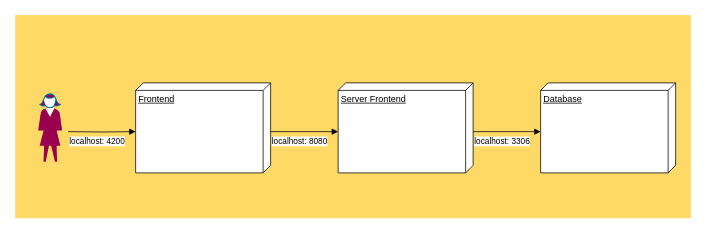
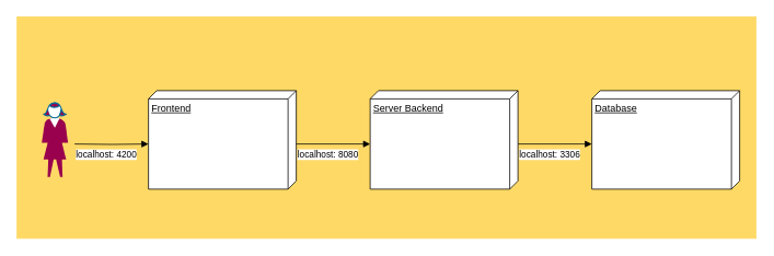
  <mxCell id="0" />
  <mxCell id="1" parent="0" />
  <mxCell id="2" value="" style="rounded=0;whiteSpace=wrap;html=1;fillColor=#FFD966;strokeColor=#FFD966;" vertex="1" parent="1"><mxGeometry y="20" width="900" height="270" as="geometry" x="20" /></mxCell>
  <mxCell id="3" value="" style="shape=mxgraph.cisco.people.standing_woman;html=1;pointerEvents=1;dashed=0;fillColor=#99004D;strokeColor=#99004D;strokeWidth=2;verticalLabelPosition=bottom;verticalAlign=top;align=center;outlineConnect=0;" vertex="1" parent="1"><mxGeometry x="50" y="125" width="32" height="90" as="geometry" /></mxCell>
  <mxCell id="4" value="Frontend" style="verticalAlign=top;align=left;spacingTop=8;spacingLeft=2;spacingRight=12;shape=cube;size=10;direction=south;fontStyle=4;html=1;whiteSpace=wrap;" vertex="1" parent="1"><mxGeometry x="180" y="110" width="180" height="120" as="geometry" /></mxCell>
- <mxCell id="5" value="Server Frontend" style="verticalAlign=top;align=left;spacingTop=8;spacingLeft=2;spacingRight=12;shape=cube;size=10;direction=south;fontStyle=4;html=1;whiteSpace=wrap;" vertex="1" parent="1"><mxGeometry x="450" y="110" width="180" height="120" as="geometry" /></mxCell>
+ <mxCell id="5" value="Server Backend" style="verticalAlign=top;align=left;spacingTop=8;spacingLeft=2;spacingRight=12;shape=cube;size=10;direction=south;fontStyle=4;html=1;whiteSpace=wrap;" vertex="1" parent="1"><mxGeometry x="450" y="110" width="180" height="120" as="geometry" /></mxCell>
  <mxCell id="6" value="Database" style="verticalAlign=top;align=left;spacingTop=8;spacingLeft=2;spacingRight=12;shape=cube;size=10;direction=south;fontStyle=4;html=1;whiteSpace=wrap;" vertex="1" parent="1"><mxGeometry x="720" y="110" width="180" height="120" as="geometry" /></mxCell>
  <mxCell id="7" value="localhost: 4200" style="endArrow=block;endFill=1;html=1;edgeStyle=orthogonalEdgeStyle;align=left;verticalAlign=top;rounded=0;entryX=0;entryY=0;entryDx=65;entryDy=180;entryPerimeter=0;" edge="1" parent="1" target="4"><mxGeometry x="-1" relative="1" as="geometry"><mxPoint x="90" y="175" as="sourcePoint" /><mxPoint x="170" y="175" as="targetPoint" /><mxPoint as="offset" /></mxGeometry></mxCell>
  <mxCell id="8" value="localhost: 8080&lt;span style=&quot;color: rgba(0, 0, 0, 0); font-family: monospace; font-size: 0px; background-color: rgb(251, 251, 251);&quot;&gt;%3CmxGraphModel%3E%3Croot%3E%3CmxCell%20id%3D%220%22%2F%3E%3CmxCell%20id%3D%221%22%20parent%3D%220%22%2F%3E%3CmxCell%20id%3D%222%22%20value%3D%22localhost%3A%204200%22%20style%3D%22endArrow%3Dblock%3BendFill%3D1%3Bhtml%3D1%3BedgeStyle%3DorthogonalEdgeStyle%3Balign%3Dleft%3BverticalAlign%3Dtop%3Brounded%3D0%3BentryX%3D0%3BentryY%3D0%3BentryDx%3D65%3BentryDy%3D180%3BentryPerimeter%3D0%3B%22%20edge%3D%221%22%20parent%3D%221%22%3E%3CmxGeometry%20x%3D%22-1%22%20relative%3D%221%22%20as%3D%22geometry%22%3E%3CmxPoint%20x%3D%2290%22%20y%3D%22610%22%20as%3D%22sourcePoint%22%2F%3E%3CmxPoint%20x%3D%22180%22%20y%3D%22610%22%20as%3D%22targetPoint%22%2F%3E%3CmxPoint%20as%3D%22offset%22%2F%3E%3C%2FmxGeometry%3E%3C%2FmxCell%3E%3C%2Froot%3E%3C%2FmxGraphModel%3E&lt;/span&gt;&lt;span style=&quot;color: rgba(0, 0, 0, 0); font-family: monospace; font-size: 0px; background-color: rgb(251, 251, 251);&quot;&gt;%3CmxGraphModel%3E%3Croot%3E%3CmxCell%20id%3D%220%22%2F%3E%3CmxCell%20id%3D%221%22%20parent%3D%220%22%2F%3E%3CmxCell%20id%3D%222%22%20value%3D%22localhost%3A%204200%22%20style%3D%22endArrow%3Dblock%3BendFill%3D1%3Bhtml%3D1%3BedgeStyle%3DorthogonalEdgeStyle%3Balign%3Dleft%3BverticalAlign%3Dtop%3Brounded%3D0%3BentryX%3D0%3BentryY%3D0%3BentryDx%3D65%3BentryDy%3D180%3BentryPerimeter%3D0%3B%22%20edge%3D%221%22%20parent%3D%221%22%3E%3CmxGeometry%20x%3D%22-1%22%20relative%3D%221%22%20as%3D%22geometry%22%3E%3CmxPoint%20x%3D%2290%22%20y%3D%22610%22%20as%3D%22sourcePoint%22%2F%3E%3CmxPoint%20x%3D%22180%22%20y%3D%22610%22%20as%3D%22targetPoint%22%2F%3E%3CmxPoint%20as%3D%22offset%22%2F%3E%3C%2FmxGeometry%3E%3C%2FmxCell%3E%3C%2Froot%3E%3C%2FmxGraphModel%3E&lt;/span&gt;" style="endArrow=block;endFill=1;html=1;edgeStyle=orthogonalEdgeStyle;align=left;verticalAlign=top;rounded=0;entryX=0;entryY=0;entryDx=65;entryDy=180;entryPerimeter=0;" edge="1" parent="1"><mxGeometry x="-1" relative="1" as="geometry"><mxPoint x="360" y="175" as="sourcePoint" /><mxPoint x="450" y="175" as="targetPoint" /><mxPoint as="offset" /></mxGeometry></mxCell>
  <mxCell id="9" value="localhost: 3306&lt;span style=&quot;color: rgba(0, 0, 0, 0); font-family: monospace; font-size: 0px; background-color: rgb(251, 251, 251);&quot;&gt;%3CmxGraphModel%3E%3Croot%3E%3CmxCell%20id%3D%220%22%2F%3E%3CmxCell%20id%3D%221%22%20parent%3D%220%22%2F%3E%3CmxCell%20id%3D%222%22%20value%3D%22localhost%3A%204200%22%20style%3D%22endArrow%3Dblock%3BendFill%3D1%3Bhtml%3D1%3BedgeStyle%3DorthogonalEdgeStyle%3Balign%3Dleft%3BverticalAlign%3Dtop%3Brounded%3D0%3BentryX%3D0%3BentryY%3D0%3BentryDx%3D65%3BentryDy%3D180%3BentryPerimeter%3D0%3B%22%20edge%3D%221%22%20parent%3D%221%22%3E%3CmxGeometry%20x%3D%22-1%22%20relative%3D%221%22%20as%3D%22geometry%22%3E%3CmxPoint%20x%3D%2290%22%20y%3D%22610%22%20as%3D%22sourcePoint%22%2F%3E%3CmxPoint%20x%3D%22180%22%20y%3D%22610%22%20as%3D%22targetPoint%22%2F%3E%3CmxPoint%20as%3D%22offset%22%2F%3E%3C%2FmxGeometry%3E%3C%2FmxCell%3E%3C%2Froot%3E%3C%2FmxGraphModel%3E&lt;/span&gt;&lt;span style=&quot;color: rgba(0, 0, 0, 0); font-family: monospace; font-size: 0px; background-color: rgb(251, 251, 251);&quot;&gt;%3CmxGraphModel%3E%3Croot%3E%3CmxCell%20id%3D%220%22%2F%3E%3CmxCell%20id%3D%221%22%20parent%3D%220%22%2F%3E%3CmxCell%20id%3D%222%22%20value%3D%22localhost%3A%204200%22%20style%3D%22endArrow%3Dblock%3BendFill%3D1%3Bhtml%3D1%3BedgeStyle%3DorthogonalEdgeStyle%3Balign%3Dleft%3BverticalAlign%3Dtop%3Brounded%3D0%3BentryX%3D0%3BentryY%3D0%3BentryDx%3D65%3BentryDy%3D180%3BentryPerimeter%3D0%3B%22%20edge%3D%221%22%20parent%3D%221%22%3E%3CmxGeometry%20x%3D%22-1%22%20relative%3D%221%22%20as%3D%22geometry%22%3E%3CmxPoint%20x%3D%2290%22%20y%3D%22610%22%20as%3D%22sourcePoint%22%2F%3E%3CmxPoint%20x%3D%22180%22%20y%3D%22610%22%20as%3D%22targetPoint%22%2F%3E%3CmxPoint%20as%3D%22offset%22%2F%3E%3C%2FmxGeometry%3E%3C%2FmxCell%3E%3C%2Froot%3E%3C%2FmxGraphModel%3E&lt;/span&gt;" style="endArrow=block;endFill=1;html=1;edgeStyle=orthogonalEdgeStyle;align=left;verticalAlign=top;rounded=0;entryX=0;entryY=0;entryDx=65;entryDy=180;entryPerimeter=0;" edge="1" parent="1"><mxGeometry x="-1" relative="1" as="geometry"><mxPoint x="630" y="175" as="sourcePoint" /><mxPoint x="720" y="175" as="targetPoint" /><mxPoint as="offset" /></mxGeometry></mxCell>
